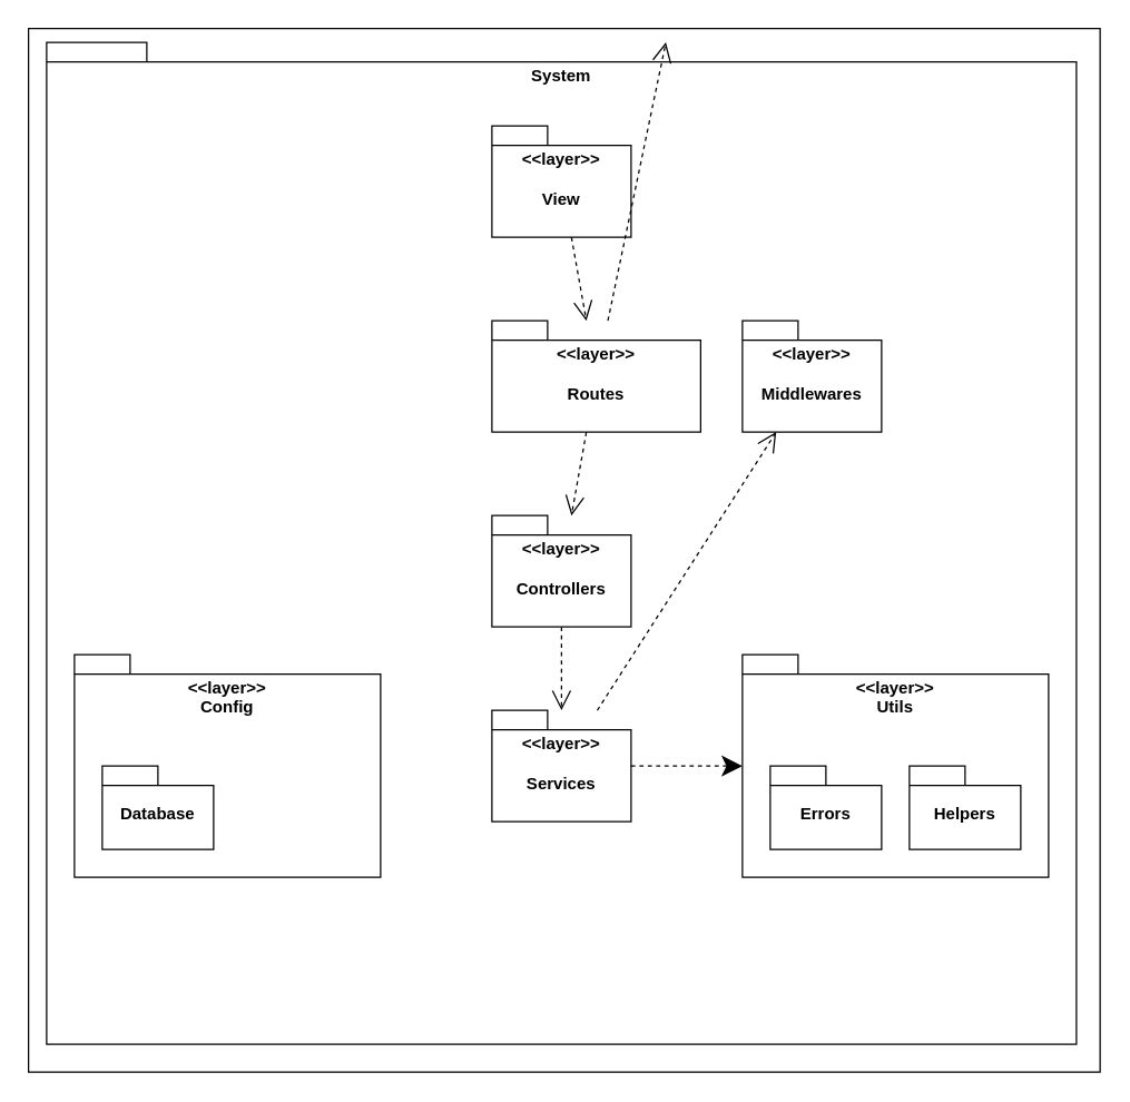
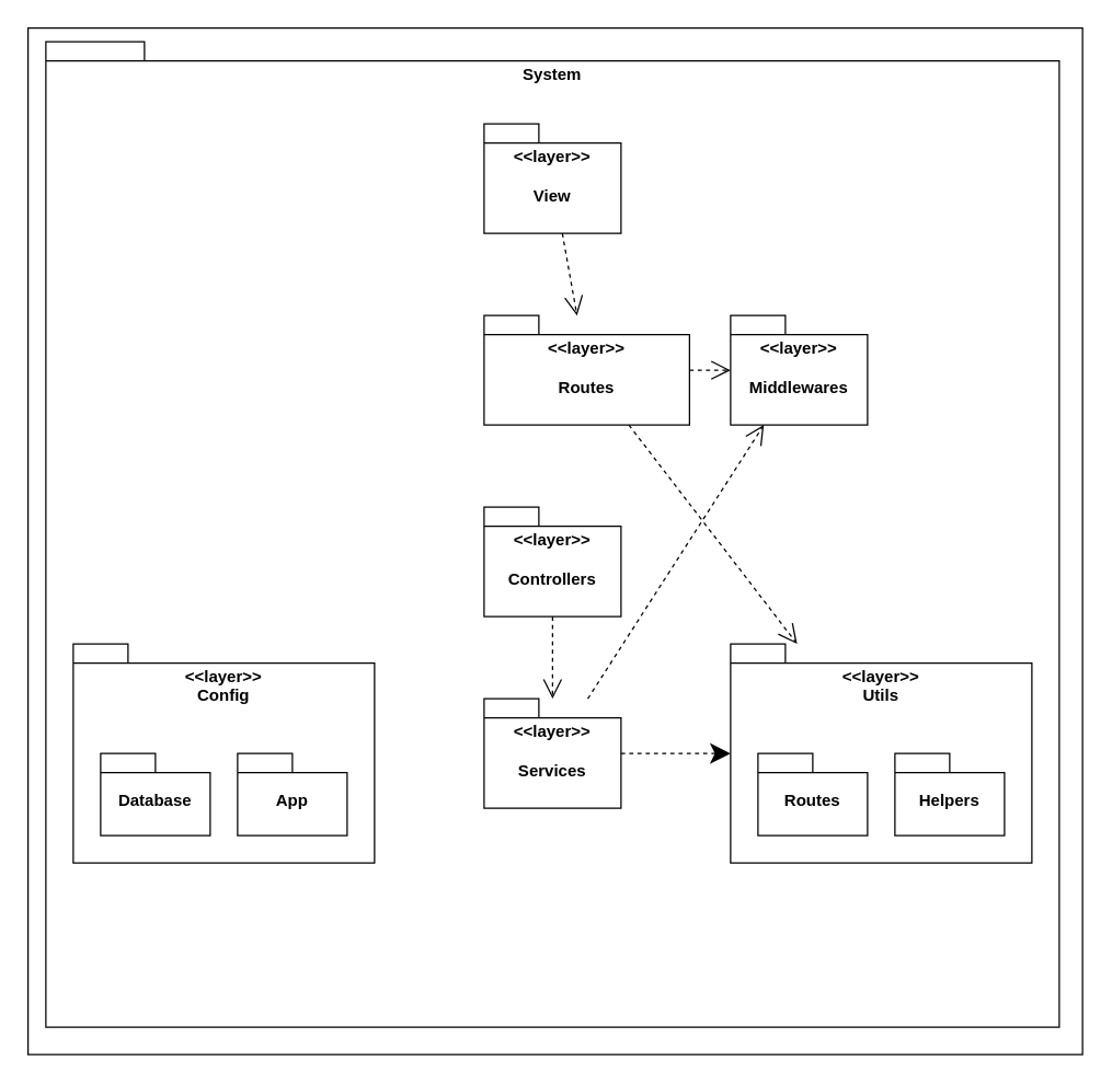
  <mxCell id="0" />
  <mxCell id="1" parent="0" />
  <mxCell id="2" value="" style="rounded=0;whiteSpace=wrap;html=1;" vertex="1" parent="1"><mxGeometry x="20" y="20" width="770" height="750" as="geometry" /></mxCell>
  <mxCell id="3" value="" style="group" vertex="1" connectable="0" parent="1"><mxGeometry x="33" y="30" width="740" height="720" as="geometry" /></mxCell>
  <mxCell id="4" value="System" style="shape=folder;fontStyle=1;spacingTop=10;tabWidth=40;tabHeight=14;tabPosition=left;html=1;whiteSpace=wrap;verticalAlign=top;" vertex="1" parent="3"><mxGeometry width="740" height="720" as="geometry" /></mxCell>
  <mxCell id="5" value="" style="group" vertex="1" connectable="0" parent="3"><mxGeometry x="20" y="60" width="700" height="640" as="geometry" /></mxCell>
  <mxCell id="6" value="&amp;lt;&amp;lt;layer&amp;gt;&amp;gt;&lt;div&gt;&lt;span style=&quot;background-color: initial;&quot;&gt;&lt;br&gt;&lt;/span&gt;&lt;/div&gt;&lt;div&gt;&lt;span style=&quot;background-color: initial;&quot;&gt;View&lt;/span&gt;&lt;/div&gt;" style="shape=folder;fontStyle=1;spacingTop=10;tabWidth=40;tabHeight=14;tabPosition=left;html=1;whiteSpace=wrap;horizontal=1;verticalAlign=top;" vertex="1" parent="5"><mxGeometry x="300" width="100" height="80" as="geometry" /></mxCell>
  <mxCell id="7" value="&amp;lt;&amp;lt;layer&amp;gt;&amp;gt;&lt;div&gt;&lt;br&gt;&lt;div&gt;Controllers&lt;/div&gt;&lt;/div&gt;" style="shape=folder;fontStyle=1;spacingTop=10;tabWidth=40;tabHeight=14;tabPosition=left;html=1;whiteSpace=wrap;horizontal=1;verticalAlign=top;" vertex="1" parent="5"><mxGeometry x="300" y="280" width="100" height="80" as="geometry" /></mxCell>
- <mxCell id="8" value="" style="endArrow=open;endFill=1;endSize=12;html=1;rounded=0;dashed=1;" edge="1" parent="5" source="10" target="7"><mxGeometry width="160" relative="1" as="geometry"><mxPoint x="230" y="160" as="sourcePoint" /><mxPoint x="390" y="160" as="targetPoint" /></mxGeometry></mxCell>
+ <mxCell id="8" value="" style="endArrow=open;endFill=1;endSize=12;html=1;rounded=0;dashed=1;" edge="1" parent="5" source="10" target="18"><mxGeometry width="160" relative="1" as="geometry"><mxPoint x="230" y="160" as="sourcePoint" /><mxPoint x="390" y="160" as="targetPoint" /></mxGeometry></mxCell>
  <mxCell id="9" value="" style="endArrow=open;endFill=1;endSize=12;html=1;rounded=0;dashed=1;" edge="1" parent="5" source="6" target="10"><mxGeometry width="160" relative="1" as="geometry"><mxPoint x="350" y="60" as="sourcePoint" /><mxPoint x="350" y="290" as="targetPoint" /></mxGeometry></mxCell>
  <mxCell id="10" value="&amp;lt;&amp;lt;layer&amp;gt;&amp;gt;&lt;div&gt;&lt;br&gt;&lt;/div&gt;&lt;div&gt;Routes&lt;/div&gt;" style="shape=folder;fontStyle=1;spacingTop=10;tabWidth=40;tabHeight=14;tabPosition=left;html=1;whiteSpace=wrap;horizontal=1;verticalAlign=top;" vertex="1" parent="5"><mxGeometry x="300" y="140" width="150" height="80" as="geometry" /></mxCell>
  <mxCell id="11" value="&amp;lt;&amp;lt;layer&amp;gt;&amp;gt;&lt;div&gt;&lt;br&gt;&lt;div&gt;Middlewares&lt;/div&gt;&lt;/div&gt;" style="shape=folder;fontStyle=1;spacingTop=10;tabWidth=40;tabHeight=14;tabPosition=left;html=1;whiteSpace=wrap;verticalAlign=top;" vertex="1" parent="5"><mxGeometry x="480" y="140" width="100" height="80" as="geometry" /></mxCell>
- <mxCell id="12" value="" style="endArrow=open;endFill=1;endSize=12;html=1;rounded=0;dashed=1;" edge="1" parent="5" source="10" target="4"><mxGeometry width="160" relative="1" as="geometry"><mxPoint x="360" y="70" as="sourcePoint" /><mxPoint x="360" y="175" as="targetPoint" /></mxGeometry></mxCell>
+ <mxCell id="12" value="" style="endArrow=open;endFill=1;endSize=12;html=1;rounded=0;dashed=1;" edge="1" parent="5" source="10" target="11"><mxGeometry width="160" relative="1" as="geometry"><mxPoint x="360" y="70" as="sourcePoint" /><mxPoint x="360" y="175" as="targetPoint" /></mxGeometry></mxCell>
  <mxCell id="13" value="" style="endArrow=open;endFill=1;endSize=12;html=1;rounded=0;dashed=1;" edge="1" parent="5" source="7" target="14"><mxGeometry width="160" relative="1" as="geometry"><mxPoint x="350" y="370" as="sourcePoint" /><mxPoint x="350" y="520" as="targetPoint" /></mxGeometry></mxCell>
  <mxCell id="14" value="&amp;lt;&amp;lt;layer&amp;gt;&amp;gt;&lt;div&gt;&lt;br&gt;&lt;div&gt;Services&lt;/div&gt;&lt;/div&gt;" style="shape=folder;fontStyle=1;spacingTop=10;tabWidth=40;tabHeight=14;tabPosition=left;html=1;whiteSpace=wrap;horizontal=1;verticalAlign=top;" vertex="1" parent="5"><mxGeometry x="300" y="420" width="100" height="80" as="geometry" /></mxCell>
  <mxCell id="15" value="" style="endArrow=open;endFill=1;endSize=12;html=1;rounded=0;dashed=1;" edge="1" parent="5" source="14" target="11"><mxGeometry width="160" relative="1" as="geometry"><mxPoint x="410" y="336" as="sourcePoint" /><mxPoint x="550" y="324" as="targetPoint" /></mxGeometry></mxCell>
  <mxCell id="16" value="" style="endArrow=classic;endFill=1;endSize=12;html=1;rounded=0;dashed=1;" edge="1" parent="5" source="14" target="18"><mxGeometry width="160" relative="1" as="geometry"><mxPoint x="310" y="470" as="sourcePoint" /><mxPoint x="230" y="470" as="targetPoint" /></mxGeometry></mxCell>
  <mxCell id="17" value="" style="group" vertex="1" connectable="0" parent="5"><mxGeometry x="480" y="380" width="220" height="160" as="geometry" /></mxCell>
  <mxCell id="18" value="&amp;lt;&amp;lt;layer&amp;gt;&amp;gt;&lt;div&gt;&lt;div&gt;Utils&lt;/div&gt;&lt;/div&gt;" style="shape=folder;fontStyle=1;spacingTop=10;tabWidth=40;tabHeight=14;tabPosition=left;html=1;whiteSpace=wrap;verticalAlign=top;" vertex="1" parent="17"><mxGeometry width="220" height="160" as="geometry" /></mxCell>
- <mxCell id="19" value="&lt;span style=&quot;background-color: initial;&quot;&gt;Errors&lt;/span&gt;" style="shape=folder;fontStyle=1;spacingTop=10;tabWidth=40;tabHeight=14;tabPosition=left;html=1;whiteSpace=wrap;verticalAlign=middle;" vertex="1" parent="17"><mxGeometry x="20" y="80" width="80" height="60" as="geometry" /></mxCell>
+ <mxCell id="19" value="&lt;span style=&quot;background-color: initial;&quot;&gt;Routes&lt;/span&gt;" style="shape=folder;fontStyle=1;spacingTop=10;tabWidth=40;tabHeight=14;tabPosition=left;html=1;whiteSpace=wrap;verticalAlign=middle;" vertex="1" parent="17"><mxGeometry x="20" y="80" width="80" height="60" as="geometry" /></mxCell>
  <mxCell id="20" value="&lt;span style=&quot;background-color: initial;&quot;&gt;Helpers&lt;/span&gt;" style="shape=folder;fontStyle=1;spacingTop=10;tabWidth=40;tabHeight=14;tabPosition=left;html=1;whiteSpace=wrap;verticalAlign=middle;" vertex="1" parent="17"><mxGeometry x="120" y="80" width="80" height="60" as="geometry" /></mxCell>
  <mxCell id="21" value="" style="group" vertex="1" connectable="0" parent="5"><mxGeometry y="380" width="220" height="160" as="geometry" /></mxCell>
  <mxCell id="22" value="&amp;lt;&amp;lt;layer&amp;gt;&amp;gt;&lt;div&gt;&lt;div&gt;Config&lt;/div&gt;&lt;/div&gt;" style="shape=folder;fontStyle=1;spacingTop=10;tabWidth=40;tabHeight=14;tabPosition=left;html=1;whiteSpace=wrap;verticalAlign=top;" vertex="1" parent="21"><mxGeometry width="220" height="160" as="geometry" /></mxCell>
  <mxCell id="23" value="&lt;span style=&quot;background-color: initial;&quot;&gt;Database&lt;/span&gt;" style="shape=folder;fontStyle=1;spacingTop=10;tabWidth=40;tabHeight=14;tabPosition=left;html=1;whiteSpace=wrap;verticalAlign=middle;" vertex="1" parent="21"><mxGeometry x="20" y="80" width="80" height="60" as="geometry" /></mxCell>
+ <mxCell id="24" value="&lt;span style=&quot;background-color: initial;&quot;&gt;App&lt;/span&gt;" style="shape=folder;fontStyle=1;spacingTop=10;tabWidth=40;tabHeight=14;tabPosition=left;html=1;whiteSpace=wrap;verticalAlign=middle;" vertex="1" parent="21"><mxGeometry x="120" y="80" width="80" height="60" as="geometry" /></mxCell>
